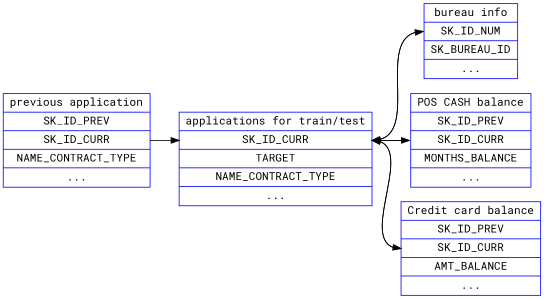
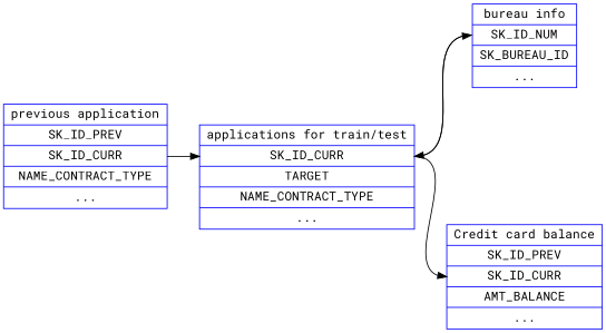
  digraph {
    fontname="Roboto Mono"
    rankdir=LR
    node [color=blue fontname="Roboto Mono" shape=record]
    edge [fontname="Roboto Mono" headport=f2 tailport=f2]
    n1 [label="<f1> applications for train/test|<f2> SK_ID_CURR| <f3> TARGET| <F4> NAME_CONTRACT_TYPE| ..."]
    n2 [label="<f1> bureau info|<f2> SK_ID_NUM | <f3> SK_BUREAU_ID|..."]
-   n3 [label="<f1> POS CASH balance|<f2> SK_ID_PREV | <f3> SK_ID_CURR| <f4>MONTHS_BALANCE |..."]
    n4 [label="<f1> Credit card balance|<f2> SK_ID_PREV | <f3> SK_ID_CURR| <f4>AMT_BALANCE |..."]
    n5 [label="<f1> previous application|<f2> SK_ID_PREV | <f3> SK_ID_CURR|<f4> NAME_CONTRACT_TYPE| ..."]
    n1 -> n2
-   n1 -> n3 [headport=f3]
    n1 -> n4 [headport=f3]
    n2 -> n1
-   n3 -> n1 [tailport=f3]
-   n4 -> n1 [tailport=f3]
    n5 -> n1 [tailport=f3]
  }
